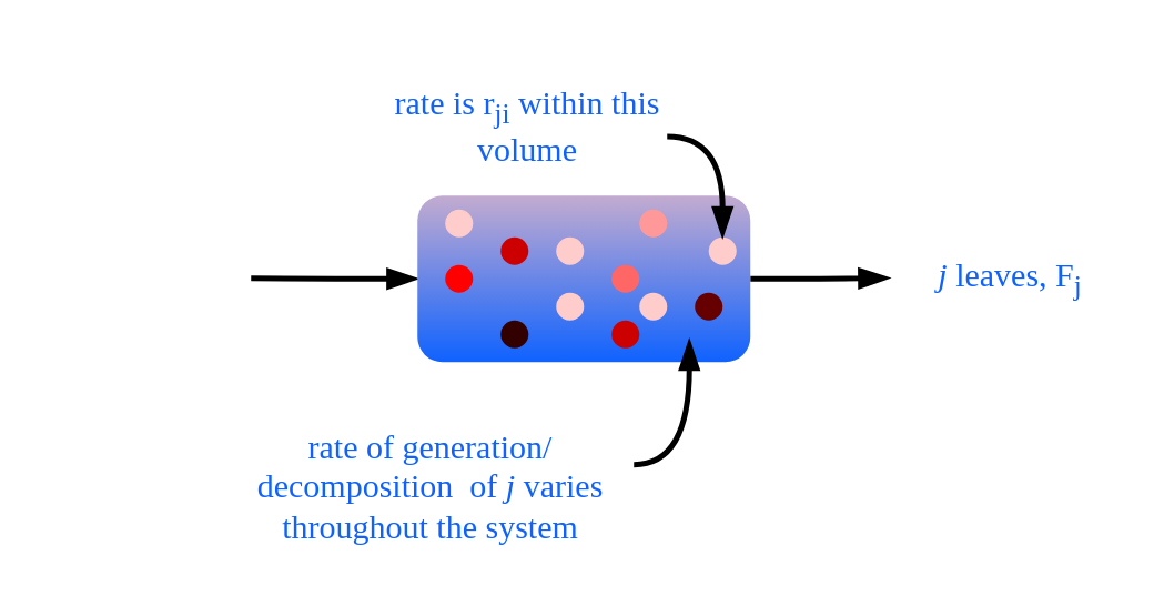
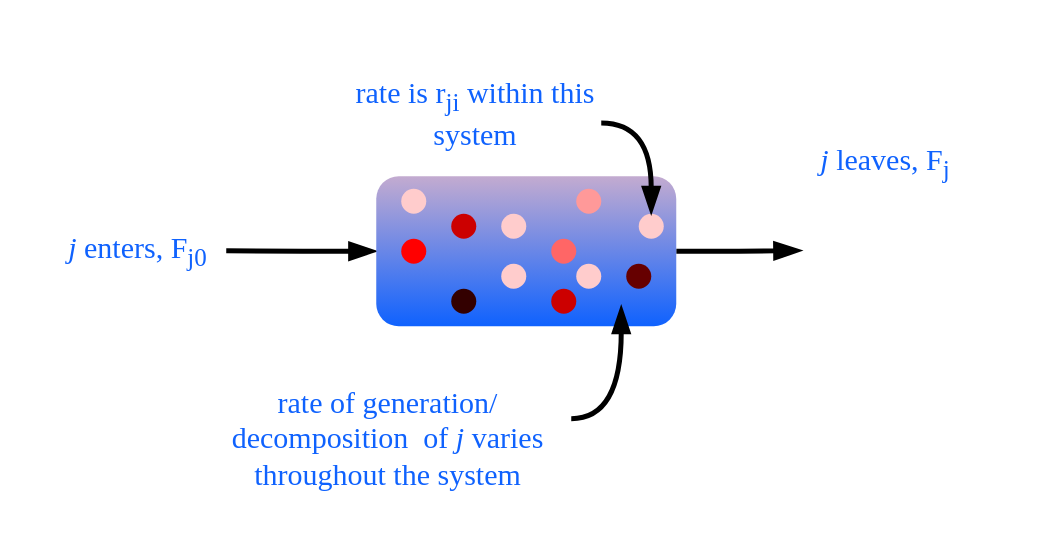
  <mxCell id="0" />
  <mxCell id="1" parent="0" />
  <mxCell id="2" value="" style="group" vertex="1" connectable="0" parent="1"><mxGeometry x="20" y="20" width="373.5" height="180" as="geometry" /></mxCell>
  <mxCell id="3" style="edgeStyle=orthogonalEdgeStyle;rounded=0;orthogonalLoop=1;jettySize=auto;html=1;strokeWidth=2;endArrow=blockThin;endFill=1;exitX=1;exitY=0.5;exitDx=0;exitDy=0;" parent="2" source="6" edge="1"><mxGeometry relative="1" as="geometry"><mxPoint x="300" y="79.75" as="targetPoint" /><mxPoint x="250" y="79.75" as="sourcePoint" /></mxGeometry></mxCell>
  <mxCell id="4" style="edgeStyle=orthogonalEdgeStyle;rounded=0;orthogonalLoop=1;jettySize=auto;html=1;startArrow=blockThin;startFill=1;endArrow=none;endFill=0;strokeWidth=2;exitX=0;exitY=0.5;exitDx=0;exitDy=0;" parent="2" source="6" edge="1"><mxGeometry relative="1" as="geometry"><mxPoint x="70" y="79.8" as="targetPoint" /><mxPoint x="130" y="79.8" as="sourcePoint" /></mxGeometry></mxCell>
+ <mxCell id="5" value="&lt;i&gt;j&amp;nbsp;&lt;/i&gt;enters, F&lt;sub&gt;j0&lt;/sub&gt;" style="text;html=1;align=center;verticalAlign=middle;whiteSpace=wrap;rounded=0;fontFamily=IBM Plex sans;fillColor=none;fontColor=#0F62FE;labelBackgroundColor=none;" parent="2" vertex="1"><mxGeometry y="65" width="70" height="30" as="geometry" /></mxCell>
  <mxCell id="6" value="" style="rounded=1;whiteSpace=wrap;html=1;align=center;verticalAlign=middle;fontFamily=IBM Plex sans;fontSize=12;fontColor=#FFFFFF;labelBackgroundColor=none;fillColor=#C3ABD0;gradientColor=#0F62FE;strokeWidth=2;strokeColor=none;" vertex="1" parent="2"><mxGeometry x="130" y="50" width="120" height="60" as="geometry" /></mxCell>
- <mxCell id="7" value="&lt;i&gt;j&lt;/i&gt; leaves, F&lt;sub&gt;j&lt;/sub&gt;" style="text;html=1;align=center;verticalAlign=middle;whiteSpace=wrap;rounded=0;fontFamily=IBM Plex sans;fontSize=12;fontColor=#0F62FE;labelBackgroundColor=none;" vertex="1" parent="2"><mxGeometry x="313.5" y="65" width="60" height="30" as="geometry" /></mxCell>
+ <mxCell id="7" value="&lt;i&gt;j&lt;/i&gt; leaves, F&lt;sub&gt;j&lt;/sub&gt;" style="text;html=1;align=center;verticalAlign=middle;whiteSpace=wrap;rounded=0;fontFamily=IBM Plex sans;fontSize=12;fontColor=#0F62FE;labelBackgroundColor=none;" vertex="1" parent="2"><mxGeometry x="303.5" y="30" width="60" height="30" as="geometry" /></mxCell>
  <mxCell id="8" value="rate of generation/ decomposition&amp;nbsp; of&amp;nbsp;&lt;i&gt;j&lt;/i&gt;&amp;nbsp;varies throughout the system" style="text;html=1;align=center;verticalAlign=middle;whiteSpace=wrap;rounded=0;fontFamily=IBM Plex sans;fillColor=none;fontColor=#0F62FE;labelBackgroundColor=none;" vertex="1" parent="2"><mxGeometry x="60" y="130" width="150" height="50" as="geometry" /></mxCell>
  <mxCell id="9" value="" style="curved=1;endArrow=blockThin;html=1;rounded=0;strokeColor=default;strokeWidth=2;align=center;verticalAlign=middle;fontFamily=IBM Plex sans;fontSize=12;fontColor=#388ECC;labelBackgroundColor=none;edgeStyle=orthogonalEdgeStyle;exitX=1;exitY=0.25;exitDx=0;exitDy=0;endFill=1;" edge="1" parent="2"><mxGeometry width="50" height="50" relative="1" as="geometry"><mxPoint x="208" y="147" as="sourcePoint" /><mxPoint x="227.994" y="102" as="targetPoint" /><Array as="points"><mxPoint x="228" y="147" /></Array></mxGeometry></mxCell>
  <mxCell id="10" value="" style="ellipse;whiteSpace=wrap;html=1;aspect=fixed;rounded=0;align=center;verticalAlign=middle;fontFamily=IBM Plex sans;fontSize=12;fontColor=#388ECC;labelBackgroundColor=none;fillColor=#660000;gradientColor=none;strokeColor=none;" vertex="1" parent="2"><mxGeometry x="230" y="85" width="10" height="10" as="geometry" /></mxCell>
  <mxCell id="11" value="" style="ellipse;whiteSpace=wrap;html=1;aspect=fixed;rounded=0;align=center;verticalAlign=middle;fontFamily=IBM Plex sans;fontSize=12;fontColor=#388ECC;labelBackgroundColor=none;fillColor=#FF0000;gradientColor=none;strokeColor=none;" vertex="1" parent="2"><mxGeometry x="140" y="75" width="10" height="10" as="geometry" /></mxCell>
  <mxCell id="12" value="" style="ellipse;whiteSpace=wrap;html=1;aspect=fixed;rounded=0;align=center;verticalAlign=middle;fontFamily=IBM Plex sans;fontSize=12;fontColor=#388ECC;labelBackgroundColor=none;fillColor=#FFCCCC;gradientColor=none;strokeColor=none;" vertex="1" parent="2"><mxGeometry x="180" y="65" width="10" height="10" as="geometry" /></mxCell>
  <mxCell id="13" value="" style="ellipse;whiteSpace=wrap;html=1;aspect=fixed;rounded=0;align=center;verticalAlign=middle;fontFamily=IBM Plex sans;fontSize=12;fontColor=#388ECC;labelBackgroundColor=none;fillColor=#330000;gradientColor=none;strokeColor=none;" vertex="1" parent="2"><mxGeometry x="160" y="95" width="10" height="10" as="geometry" /></mxCell>
  <mxCell id="14" value="" style="ellipse;whiteSpace=wrap;html=1;aspect=fixed;rounded=0;align=center;verticalAlign=middle;fontFamily=IBM Plex sans;fontSize=12;fontColor=#388ECC;labelBackgroundColor=none;fillColor=#FF9999;gradientColor=none;strokeColor=none;" vertex="1" parent="2"><mxGeometry x="210" y="55" width="10" height="10" as="geometry" /></mxCell>
  <mxCell id="15" value="" style="ellipse;whiteSpace=wrap;html=1;aspect=fixed;rounded=0;align=center;verticalAlign=middle;fontFamily=IBM Plex sans;fontSize=12;fontColor=#388ECC;labelBackgroundColor=none;fillColor=#FFCCCC;gradientColor=none;strokeColor=none;" vertex="1" parent="2"><mxGeometry x="180" y="85" width="10" height="10" as="geometry" /></mxCell>
  <mxCell id="16" value="" style="ellipse;whiteSpace=wrap;html=1;aspect=fixed;rounded=0;align=center;verticalAlign=middle;fontFamily=IBM Plex sans;fontSize=12;fontColor=#388ECC;labelBackgroundColor=none;fillColor=#FF6666;gradientColor=none;strokeColor=none;" vertex="1" parent="2"><mxGeometry x="200" y="75" width="10" height="10" as="geometry" /></mxCell>
  <mxCell id="17" value="" style="ellipse;whiteSpace=wrap;html=1;aspect=fixed;rounded=0;align=center;verticalAlign=middle;fontFamily=IBM Plex sans;fontSize=12;fontColor=#388ECC;labelBackgroundColor=none;fillColor=#CC0000;gradientColor=none;strokeColor=none;" vertex="1" parent="2"><mxGeometry x="160" y="65" width="10" height="10" as="geometry" /></mxCell>
  <mxCell id="18" value="" style="ellipse;whiteSpace=wrap;html=1;aspect=fixed;rounded=0;align=center;verticalAlign=middle;fontFamily=IBM Plex sans;fontSize=12;fontColor=#388ECC;labelBackgroundColor=none;fillColor=#CC0000;gradientColor=none;strokeColor=none;" vertex="1" parent="2"><mxGeometry x="200" y="95" width="10" height="10" as="geometry" /></mxCell>
  <mxCell id="19" value="" style="ellipse;whiteSpace=wrap;html=1;aspect=fixed;rounded=0;align=center;verticalAlign=middle;fontFamily=IBM Plex sans;fontSize=12;fontColor=#388ECC;labelBackgroundColor=none;fillColor=#FFCCCC;gradientColor=none;strokeColor=none;" vertex="1" parent="2"><mxGeometry x="235" y="65" width="10" height="10" as="geometry" /></mxCell>
  <mxCell id="20" value="" style="ellipse;whiteSpace=wrap;html=1;aspect=fixed;rounded=0;align=center;verticalAlign=middle;fontFamily=IBM Plex sans;fontSize=12;fontColor=#388ECC;labelBackgroundColor=none;fillColor=#FFCCCC;gradientColor=none;strokeColor=none;" vertex="1" parent="2"><mxGeometry x="140" y="55" width="10" height="10" as="geometry" /></mxCell>
  <mxCell id="21" value="" style="ellipse;whiteSpace=wrap;html=1;aspect=fixed;rounded=0;align=center;verticalAlign=middle;fontFamily=IBM Plex sans;fontSize=12;fontColor=#388ECC;labelBackgroundColor=none;fillColor=#FFCCCC;gradientColor=none;strokeColor=none;" vertex="1" parent="2"><mxGeometry x="210" y="85" width="10" height="10" as="geometry" /></mxCell>
- <mxCell id="22" value="rate is r&lt;sub&gt;ji&lt;/sub&gt; within this volume" style="text;html=1;align=center;verticalAlign=middle;whiteSpace=wrap;rounded=0;fontFamily=IBM Plex sans;fillColor=none;fontColor=#0F62FE;labelBackgroundColor=none;" vertex="1" parent="2"><mxGeometry x="120" width="100" height="50" as="geometry" /></mxCell>
+ <mxCell id="22" value="rate is r&lt;sub&gt;ji&lt;/sub&gt; within this system" style="text;html=1;align=center;verticalAlign=middle;whiteSpace=wrap;rounded=0;fontFamily=IBM Plex sans;fillColor=none;fontColor=#0F62FE;labelBackgroundColor=none;" vertex="1" parent="2"><mxGeometry x="120" width="100" height="50" as="geometry" /></mxCell>
  <mxCell id="23" value="" style="curved=1;endArrow=blockThin;html=1;rounded=0;strokeColor=default;strokeWidth=2;align=center;verticalAlign=middle;fontFamily=IBM Plex sans;fontSize=12;fontColor=#388ECC;labelBackgroundColor=none;edgeStyle=orthogonalEdgeStyle;endFill=1;entryX=1;entryY=0;entryDx=0;entryDy=0;exitX=1;exitY=0.574;exitDx=0;exitDy=0;exitPerimeter=0;" edge="1" parent="2" source="22"><mxGeometry width="50" height="50" relative="1" as="geometry"><mxPoint x="229.97" y="28.17" as="sourcePoint" /><mxPoint x="239.986" y="65.004" as="targetPoint" /><Array as="points"><mxPoint x="240" y="29" /></Array></mxGeometry></mxCell>
